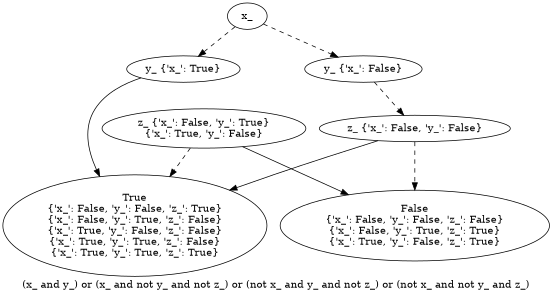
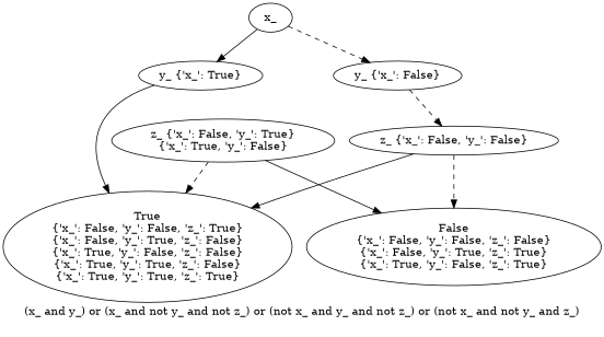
  digraph {
    label="(x_ and y_) or (x_ and not y_ and not z_) or (not x_ and y_ and not z_) or (not x_ and not y_ and z_)\n\n"
    n1 [label=x_]
    n2 [label="y_ {'x_': False}"]
    n3 [label="y_ {'x_': True}"]
    n4 [label="z_ {'x_': False, 'y_': False}"]
    n5 [label="True\n{'x_': False, 'y_': False, 'z_': True}\n{'x_': False, 'y_': True, 'z_': False}\n{'x_': True, 'y_': False, 'z_': False}\n{'x_': True, 'y_': True, 'z_': False}\n{'x_': True, 'y_': True, 'z_': True}"]
    n6 [label="False\n{'x_': False, 'y_': False, 'z_': False}\n{'x_': False, 'y_': True, 'z_': True}\n{'x_': True, 'y_': False, 'z_': True}"]
    n7 [label="z_ {'x_': False, 'y_': True}\n{'x_': True, 'y_': False}"]
    n1 -> n2 [style=dashed]
-   n1 -> n3 [style=dashed]
+   n1 -> n3
    n2 -> n4 [style=dashed]
    n3 -> n5
    n4 -> n5
    n4 -> n6 [style=dashed]
    n7 -> n5 [style=dashed]
    n7 -> n6
  }
